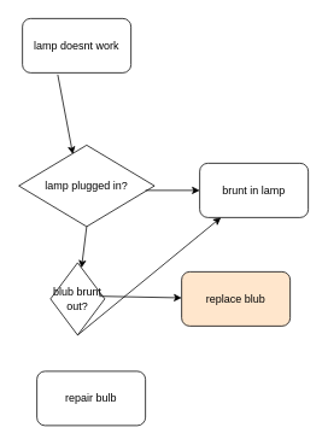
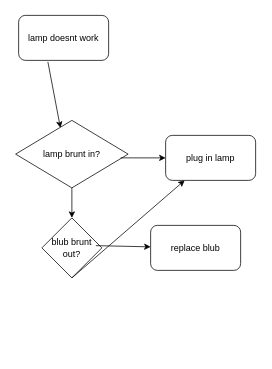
  <mxCell id="0" />
  <mxCell id="1" parent="0" />
  <mxCell id="2" value="lamp doesnt work" style="rounded=1;whiteSpace=wrap;html=1;" vertex="1" parent="1"><mxGeometry x="24" y="20" width="120" height="60" as="geometry" /></mxCell>
  <mxCell id="3" value="" style="endArrow=classic;html=1;rounded=0;exitX=0.325;exitY=1.033;exitDx=0;exitDy=0;exitPerimeter=0;" edge="1" parent="1" source="2"><mxGeometry width="50" height="50" relative="1" as="geometry"><mxPoint x="70" y="160" as="sourcePoint" /><mxPoint x="79.746" y="170" as="targetPoint" /></mxGeometry></mxCell>
- <mxCell id="4" value="lamp plugged in?" style="rhombus;whiteSpace=wrap;html=1;" vertex="1" parent="1"><mxGeometry x="20" y="160" width="150" height="90" as="geometry" /></mxCell>
+ <mxCell id="4" value="lamp brunt in?" style="rhombus;whiteSpace=wrap;html=1;" vertex="1" parent="1"><mxGeometry x="20" y="160" width="150" height="90" as="geometry" /></mxCell>
  <mxCell id="5" value="" style="endArrow=classic;html=1;rounded=0;" edge="1" parent="1" target="6"><mxGeometry width="50" height="50" relative="1" as="geometry"><mxPoint x="160" y="210" as="sourcePoint" /><mxPoint x="230" y="210" as="targetPoint" /></mxGeometry></mxCell>
- <mxCell id="6" value="brunt in lamp" style="rounded=1;whiteSpace=wrap;html=1;" vertex="1" parent="1"><mxGeometry x="220" y="180" width="120" height="60" as="geometry" /></mxCell>
+ <mxCell id="6" value="plug in lamp" style="rounded=1;whiteSpace=wrap;html=1;" vertex="1" parent="1"><mxGeometry x="220" y="180" width="120" height="60" as="geometry" /></mxCell>
  <mxCell id="7" value="" style="endArrow=classic;html=1;rounded=0;exitX=0.5;exitY=1;exitDx=0;exitDy=0;" edge="1" parent="1" source="4" target="8"><mxGeometry width="50" height="50" relative="1" as="geometry"><mxPoint x="90" y="270" as="sourcePoint" /><mxPoint x="80" y="330" as="targetPoint" /></mxGeometry></mxCell>
- <mxCell id="8" value="blub brunt out?" style="rhombus;whiteSpace=wrap;html=1;" vertex="1" parent="1"><mxGeometry x="55" y="290" width="60" height="80" as="geometry" /></mxCell>
+ <mxCell id="8" value="blub brunt out?" style="rhombus;whiteSpace=wrap;html=1;" vertex="1" parent="1"><mxGeometry x="55" y="290" width="80" height="80" as="geometry" /></mxCell>
  <mxCell id="9" value="" style="endArrow=classic;html=1;rounded=0;exitX=0.9;exitY=0.463;exitDx=0;exitDy=0;exitPerimeter=0;" edge="1" parent="1" source="8" target="10"><mxGeometry width="50" height="50" relative="1" as="geometry"><mxPoint x="140" y="330" as="sourcePoint" /><mxPoint x="200" y="330" as="targetPoint" /></mxGeometry></mxCell>
- <mxCell id="10" value="replace blub" style="rounded=1;whiteSpace=wrap;html=1;fillColor=#ffe6cc;" vertex="1" parent="1"><mxGeometry x="200" y="300" width="120" height="60" as="geometry" /></mxCell>
+ <mxCell id="10" value="replace blub" style="rounded=1;whiteSpace=wrap;html=1;" vertex="1" parent="1"><mxGeometry x="200" y="300" width="120" height="60" as="geometry" /></mxCell>
  <mxCell id="11" value="" style="endArrow=classic;html=1;rounded=0;exitX=0.5;exitY=1;exitDx=0;exitDy=0;" edge="1" parent="1" source="8" target="6"><mxGeometry width="50" height="50" relative="1" as="geometry"><mxPoint x="90" y="380" as="sourcePoint" /><mxPoint x="100" y="440" as="targetPoint" /></mxGeometry></mxCell>
- <mxCell id="12" value="repair bulb" style="rounded=1;whiteSpace=wrap;html=1;" vertex="1" parent="1"><mxGeometry x="40" y="410" width="120" height="60" as="geometry" /></mxCell>
